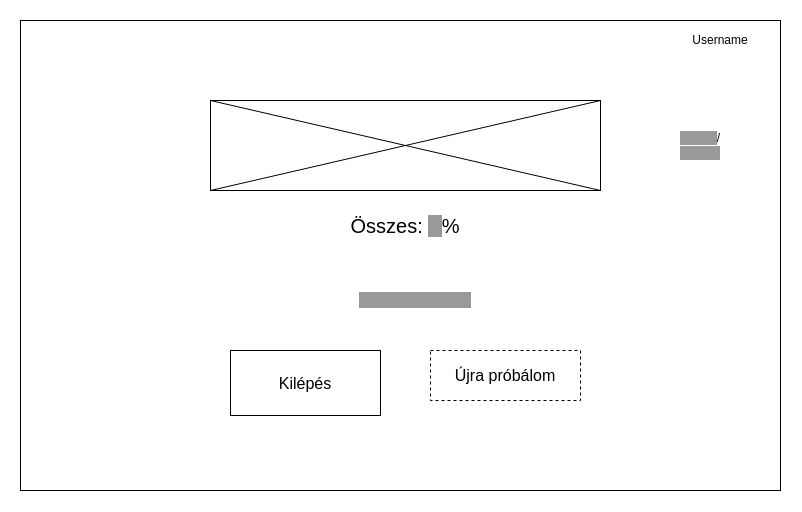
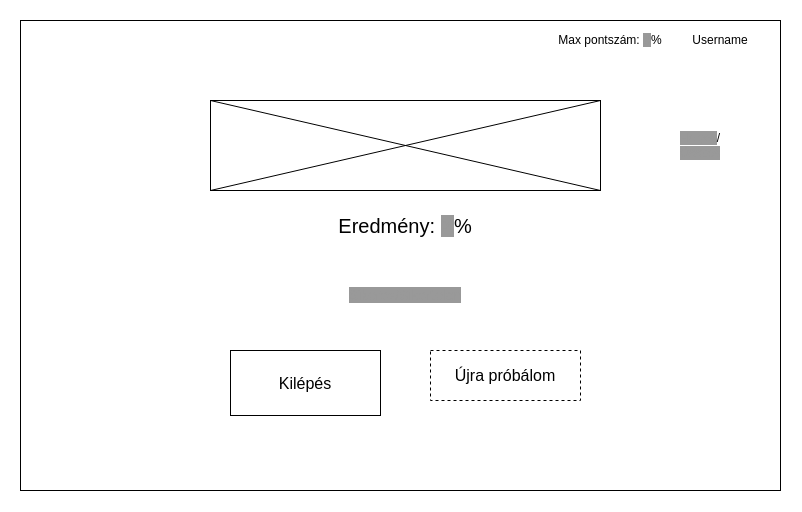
  <mxCell id="0" />
  <mxCell id="1" parent="0" />
  <mxCell id="2" value="" style="rounded=0;whiteSpace=wrap;html=1;" parent="1" vertex="1"><mxGeometry x="20" y="20" width="760" height="470" as="geometry" /></mxCell>
  <mxCell id="3" value="Username" style="text;html=1;align=center;verticalAlign=middle;whiteSpace=wrap;rounded=0;" parent="1" vertex="1"><mxGeometry x="670" y="25" width="100" height="30" as="geometry" /></mxCell>
+ <mxCell id="4" value="Max pontszám: &lt;font style=&quot;background-color: rgb(153, 153, 153);&quot; color=&quot;#999999&quot;&gt;X&lt;/font&gt;%" style="text;html=1;align=center;verticalAlign=middle;whiteSpace=wrap;rounded=0;" parent="1" vertex="1"><mxGeometry x="550" y="25" width="120" height="30" as="geometry" /></mxCell>
  <mxCell id="5" value="" style="rounded=0;whiteSpace=wrap;html=1;" parent="1" vertex="1"><mxGeometry x="210" y="100" width="390" height="90" as="geometry" /></mxCell>
- <mxCell id="6" value="Összes: &lt;font style=&quot;background-color: rgb(153, 153, 153);&quot; color=&quot;#999999&quot;&gt;X&lt;/font&gt;%" style="text;html=1;align=center;verticalAlign=middle;whiteSpace=wrap;rounded=0;fontSize=20;" parent="1" vertex="1"><mxGeometry x="310" y="210" width="190" height="30" as="geometry" /></mxCell>
- <mxCell id="7" value="&lt;font style=&quot;background-color: rgb(153, 153, 153);&quot; color=&quot;#999999&quot;&gt;Sikeres/Sikertelen&lt;/font&gt;" style="text;html=1;align=center;verticalAlign=middle;whiteSpace=wrap;rounded=0;fontSize=14;" parent="1" vertex="1"><mxGeometry x="355" y="285" width="120" height="30" as="geometry" /></mxCell>
+ <mxCell id="6" value="Eredmény: &lt;font style=&quot;background-color: rgb(153, 153, 153);&quot; color=&quot;#999999&quot;&gt;X&lt;/font&gt;%" style="text;html=1;align=center;verticalAlign=middle;whiteSpace=wrap;rounded=0;fontSize=20;" parent="1" vertex="1"><mxGeometry x="310" y="210" width="190" height="30" as="geometry" /></mxCell>
+ <mxCell id="7" value="&lt;font style=&quot;background-color: rgb(153, 153, 153);&quot; color=&quot;#999999&quot;&gt;Sikeres/Sikertelen&lt;/font&gt;" style="text;html=1;align=center;verticalAlign=middle;whiteSpace=wrap;rounded=0;fontSize=14;" parent="1" vertex="1"><mxGeometry x="345" y="280" width="120" height="30" as="geometry" /></mxCell>
  <mxCell id="8" value="Kilépés" style="rounded=0;whiteSpace=wrap;html=1;fontSize=16;" parent="1" vertex="1"><mxGeometry x="230" y="350" width="150" height="65" as="geometry" /></mxCell>
  <mxCell id="9" value="Újra próbálom" style="rounded=0;whiteSpace=wrap;html=1;fontSize=16;dashed=1;" parent="1" vertex="1"><mxGeometry x="430" y="350" width="150" height="50" as="geometry" /></mxCell>
  <mxCell id="10" value="&lt;font style=&quot;background-color: rgb(153, 153, 153);&quot; color=&quot;#999999&quot;&gt;Helyes&lt;/font&gt;/&lt;font style=&quot;background-color: rgb(153, 153, 153);&quot; color=&quot;#999999&quot;&gt;Összes&lt;/font&gt;" style="text;html=1;align=center;verticalAlign=middle;whiteSpace=wrap;rounded=0;" parent="1" vertex="1"><mxGeometry x="670" y="130" width="60" height="30" as="geometry" /></mxCell>
  <mxCell id="11" value="" style="endArrow=none;html=1;rounded=0;exitX=0;exitY=1;exitDx=0;exitDy=0;entryX=1;entryY=0;entryDx=0;entryDy=0;" edge="1" parent="1" source="5" target="5"><mxGeometry width="50" height="50" relative="1" as="geometry"><mxPoint x="380" y="320" as="sourcePoint" /><mxPoint x="430" y="270" as="targetPoint" /></mxGeometry></mxCell>
  <mxCell id="12" value="" style="endArrow=none;html=1;rounded=0;exitX=0;exitY=0;exitDx=0;exitDy=0;entryX=1;entryY=1;entryDx=0;entryDy=0;" edge="1" parent="1" source="5" target="5"><mxGeometry width="50" height="50" relative="1" as="geometry"><mxPoint x="380" y="320" as="sourcePoint" /><mxPoint x="430" y="270" as="targetPoint" /></mxGeometry></mxCell>
